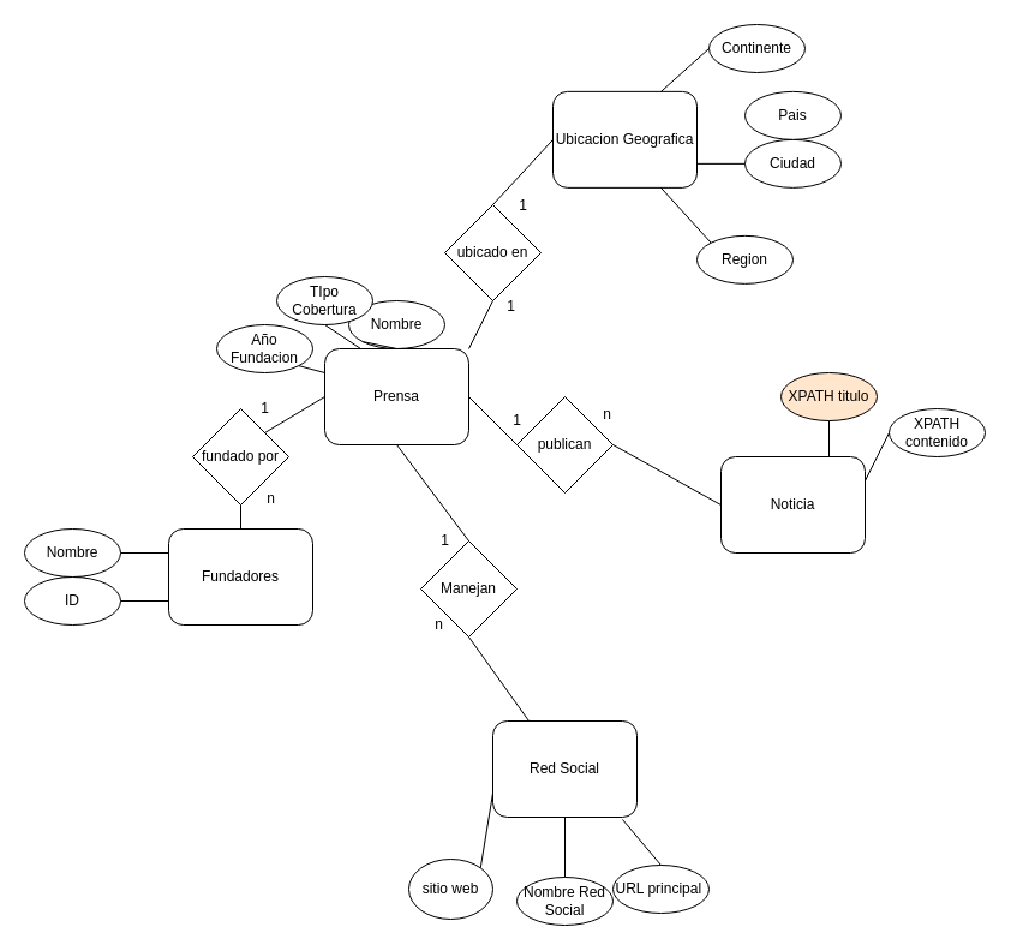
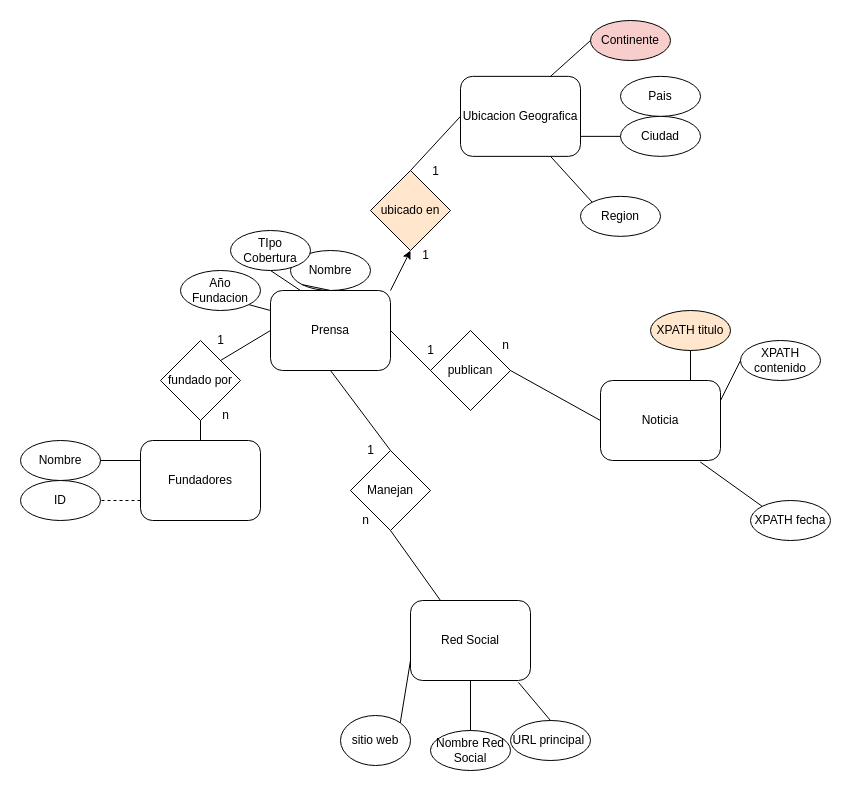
  <mxCell id="0" />
  <mxCell id="1" parent="0" />
  <mxCell id="2" value="Nombre" style="ellipse;whiteSpace=wrap;html=1;" parent="1" vertex="1"><mxGeometry x="290" y="250" width="80" height="40" as="geometry" /></mxCell>
  <mxCell id="3" value="Ciudad" style="ellipse;whiteSpace=wrap;html=1;" parent="1" vertex="1"><mxGeometry x="620" y="115.86" width="80" height="40" as="geometry" /></mxCell>
  <mxCell id="4" value="Region" style="ellipse;whiteSpace=wrap;html=1;" parent="1" vertex="1"><mxGeometry x="580" y="195.86" width="80" height="40" as="geometry" /></mxCell>
  <mxCell id="5" value="Pais" style="ellipse;whiteSpace=wrap;html=1;" parent="1" vertex="1"><mxGeometry x="620" y="75.86" width="80" height="40" as="geometry" /></mxCell>
- <mxCell id="6" value="Continente" style="ellipse;whiteSpace=wrap;html=1;" parent="1" vertex="1"><mxGeometry x="590" y="20" width="80" height="40" as="geometry" /></mxCell>
+ <mxCell id="6" value="Continente" style="ellipse;whiteSpace=wrap;html=1;fillColor=#f8cecc;" parent="1" vertex="1"><mxGeometry x="590" y="20" width="80" height="40" as="geometry" /></mxCell>
  <mxCell id="7" value="Nombre" style="ellipse;whiteSpace=wrap;html=1;" parent="1" vertex="1"><mxGeometry x="20" y="440" width="80" height="40" as="geometry" /></mxCell>
  <mxCell id="8" value="Fundadores" style="rounded=1;whiteSpace=wrap;html=1;" parent="1" vertex="1"><mxGeometry x="140" y="440" width="120" height="80" as="geometry" /></mxCell>
  <mxCell id="9" style="edgeStyle=none;html=1;exitX=0.25;exitY=0;exitDx=0;exitDy=0;entryX=0.5;entryY=1;entryDx=0;entryDy=0;strokeColor=none;" parent="1" source="10" target="12" edge="1"><mxGeometry relative="1" as="geometry" /></mxCell>
  <mxCell id="10" value="Prensa" style="rounded=1;whiteSpace=wrap;html=1;" parent="1" vertex="1"><mxGeometry x="270" y="290" width="120" height="80" as="geometry" /></mxCell>
  <mxCell id="11" value="Año Fundacion" style="ellipse;whiteSpace=wrap;html=1;" parent="1" vertex="1"><mxGeometry y="270" width="80" height="40" as="geometry" x="180" /></mxCell>
  <mxCell id="12" value="TIpo Cobertura" style="ellipse;whiteSpace=wrap;html=1;" parent="1" vertex="1"><mxGeometry x="230" y="230" width="80" height="40" as="geometry" /></mxCell>
  <mxCell id="13" value="Ubicacion Geografica" style="rounded=1;whiteSpace=wrap;html=1;" parent="1" vertex="1"><mxGeometry x="460" y="75.86" width="120" height="80" as="geometry" /></mxCell>
  <mxCell id="14" value="Red Social" style="rounded=1;whiteSpace=wrap;html=1;" parent="1" vertex="1"><mxGeometry x="410" y="600" width="120" height="80" as="geometry" /></mxCell>
  <mxCell id="15" value="Nombre Red Social" style="ellipse;whiteSpace=wrap;html=1;" parent="1" vertex="1"><mxGeometry x="430" y="730" width="80" height="40" as="geometry" /></mxCell>
  <mxCell id="16" value="ID" style="ellipse;whiteSpace=wrap;html=1;" parent="1" vertex="1"><mxGeometry x="20" y="480" width="80" height="40" as="geometry" /></mxCell>
  <mxCell id="17" value="URL principal&amp;nbsp;" style="ellipse;whiteSpace=wrap;html=1;" parent="1" vertex="1"><mxGeometry x="510" y="720" width="80" height="40" as="geometry" /></mxCell>
  <mxCell id="18" value="" style="endArrow=none;html=1;entryX=0.5;entryY=0;entryDx=0;entryDy=0;exitX=0.9;exitY=1.025;exitDx=0;exitDy=0;exitPerimeter=0;" parent="1" source="14" target="17" edge="1"><mxGeometry width="50" height="50" relative="1" as="geometry"><mxPoint x="570" y="660" as="sourcePoint" /><mxPoint x="620" y="610" as="targetPoint" /></mxGeometry></mxCell>
  <mxCell id="19" value="" style="endArrow=none;html=1;entryX=0.5;entryY=0;entryDx=0;entryDy=0;exitX=0.5;exitY=1;exitDx=0;exitDy=0;" parent="1" source="14" target="15" edge="1"><mxGeometry width="50" height="50" relative="1" as="geometry"><mxPoint x="630" y="500" as="sourcePoint" /><mxPoint x="650" y="490" as="targetPoint" /></mxGeometry></mxCell>
  <mxCell id="20" value="" style="endArrow=none;html=1;entryX=0;entryY=0.5;entryDx=0;entryDy=0;exitX=0.75;exitY=0;exitDx=0;exitDy=0;" parent="1" source="13" target="6" edge="1"><mxGeometry width="50" height="50" relative="1" as="geometry"><mxPoint x="510" y="85.86" as="sourcePoint" /><mxPoint x="591.716" y="30.002" as="targetPoint" /></mxGeometry></mxCell>
  <mxCell id="21" value="" style="endArrow=none;html=1;entryX=0;entryY=0.5;entryDx=0;entryDy=0;exitX=1;exitY=0.75;exitDx=0;exitDy=0;" parent="1" source="13" target="3" edge="1"><mxGeometry width="50" height="50" relative="1" as="geometry"><mxPoint x="590" y="113.86" as="sourcePoint" /><mxPoint x="630" y="105.86" as="targetPoint" /></mxGeometry></mxCell>
  <mxCell id="22" value="" style="endArrow=none;html=1;entryX=0.75;entryY=1;entryDx=0;entryDy=0;exitX=0;exitY=0;exitDx=0;exitDy=0;" parent="1" source="4" target="13" edge="1"><mxGeometry width="50" height="50" relative="1" as="geometry"><mxPoint x="600" y="123.86" as="sourcePoint" /><mxPoint x="640" y="115.86" as="targetPoint" /></mxGeometry></mxCell>
  <mxCell id="23" value="" style="endArrow=none;html=1;entryX=1;entryY=1;entryDx=0;entryDy=0;exitX=0;exitY=0.25;exitDx=0;exitDy=0;" parent="1" source="10" target="11" edge="1"><mxGeometry width="50" height="50" relative="1" as="geometry"><mxPoint x="190" y="600" as="sourcePoint" /><mxPoint x="240" y="550" as="targetPoint" /></mxGeometry></mxCell>
  <mxCell id="24" value="" style="endArrow=none;html=1;entryX=0.5;entryY=1;entryDx=0;entryDy=0;exitX=0.25;exitY=0;exitDx=0;exitDy=0;" parent="1" source="10" target="12" edge="1"><mxGeometry width="50" height="50" relative="1" as="geometry"><mxPoint x="340" y="315.86" as="sourcePoint" /><mxPoint x="288.284" y="270.002" as="targetPoint" /></mxGeometry></mxCell>
  <mxCell id="25" value="" style="endArrow=none;html=1;entryX=0;entryY=1;entryDx=0;entryDy=0;exitX=0.5;exitY=0;exitDx=0;exitDy=0;" parent="1" source="10" target="2" edge="1"><mxGeometry width="50" height="50" relative="1" as="geometry"><mxPoint x="481.72" y="349.86" as="sourcePoint" /><mxPoint x="430.004" y="304.002" as="targetPoint" /></mxGeometry></mxCell>
  <mxCell id="26" value="" style="endArrow=none;html=1;entryX=1;entryY=0.5;entryDx=0;entryDy=0;exitX=0;exitY=0.25;exitDx=0;exitDy=0;" parent="1" source="8" target="7" edge="1"><mxGeometry width="50" height="50" relative="1" as="geometry"><mxPoint x="191.72" y="430" as="sourcePoint" /><mxPoint x="140.004" y="384.142" as="targetPoint" /></mxGeometry></mxCell>
- <mxCell id="27" value="" style="endArrow=none;html=1;entryX=1;entryY=0.5;entryDx=0;entryDy=0;exitX=0;exitY=0.75;exitDx=0;exitDy=0;" parent="1" source="8" target="16" edge="1"><mxGeometry width="50" height="50" relative="1" as="geometry"><mxPoint x="150" y="470" as="sourcePoint" /><mxPoint x="110" y="470" as="targetPoint" /></mxGeometry></mxCell>
+ <mxCell id="27" value="" style="endArrow=none;html=1;entryX=1;entryY=0.5;entryDx=0;entryDy=0;exitX=0;exitY=0.75;exitDx=0;exitDy=0;dashed=1;" parent="1" source="8" target="16" edge="1"><mxGeometry width="50" height="50" relative="1" as="geometry"><mxPoint x="150" y="470" as="sourcePoint" /><mxPoint x="110" y="470" as="targetPoint" /></mxGeometry></mxCell>
  <mxCell id="28" value="sitio web" style="ellipse;whiteSpace=wrap;html=1;" vertex="1" parent="1"><mxGeometry x="340" y="715" width="70" height="50" as="geometry" /></mxCell>
  <mxCell id="29" value="" style="endArrow=none;html=1;exitX=0;exitY=0.75;exitDx=0;exitDy=0;entryX=1;entryY=0;entryDx=0;entryDy=0;" edge="1" parent="1" source="14" target="28"><mxGeometry width="50" height="50" relative="1" as="geometry"><mxPoint x="450" y="690" as="sourcePoint" /><mxPoint x="405" y="730" as="targetPoint" /></mxGeometry></mxCell>
  <mxCell id="30" value="Noticia" style="rounded=1;whiteSpace=wrap;html=1;" vertex="1" parent="1"><mxGeometry x="600" y="380" width="120" height="80" as="geometry" /></mxCell>
+ <mxCell id="31" value="XPATH fecha" style="ellipse;whiteSpace=wrap;html=1;" vertex="1" parent="1"><mxGeometry x="750" y="500" width="80" height="40" as="geometry" /></mxCell>
  <mxCell id="32" value="XPATH titulo" style="ellipse;whiteSpace=wrap;html=1;fillColor=#ffe6cc;" vertex="1" parent="1"><mxGeometry x="650" y="310" width="80" height="40" as="geometry" /></mxCell>
  <mxCell id="33" value="XPATH contenido" style="ellipse;whiteSpace=wrap;html=1;" vertex="1" parent="1"><mxGeometry x="740" y="340" width="80" height="40" as="geometry" /></mxCell>
+ <mxCell id="34" value="" style="endArrow=none;html=1;entryX=0;entryY=0;entryDx=0;entryDy=0;exitX=0.831;exitY=1.018;exitDx=0;exitDy=0;exitPerimeter=0;" edge="1" parent="1" source="30" target="31"><mxGeometry width="50" height="50" relative="1" as="geometry"><mxPoint x="710" y="460" as="sourcePoint" /><mxPoint x="610" y="360" as="targetPoint" /></mxGeometry></mxCell>
  <mxCell id="35" value="" style="endArrow=none;html=1;entryX=0.5;entryY=1;entryDx=0;entryDy=0;exitX=0.75;exitY=0;exitDx=0;exitDy=0;" edge="1" parent="1" source="30" target="32"><mxGeometry width="50" height="50" relative="1" as="geometry"><mxPoint x="705.96" y="372.2" as="sourcePoint" /><mxPoint x="674.04" y="350" as="targetPoint" /></mxGeometry></mxCell>
  <mxCell id="36" value="" style="endArrow=none;html=1;entryX=1;entryY=0.25;entryDx=0;entryDy=0;exitX=0;exitY=0.5;exitDx=0;exitDy=0;" edge="1" parent="1" source="33" target="30"><mxGeometry width="50" height="50" relative="1" as="geometry"><mxPoint x="761.92" y="420" as="sourcePoint" /><mxPoint x="730" y="397.8" as="targetPoint" /></mxGeometry></mxCell>
  <mxCell id="37" value="fundado por" style="rhombus;whiteSpace=wrap;html=1;" vertex="1" parent="1"><mxGeometry x="160" y="340" width="80" height="80" as="geometry" /></mxCell>
  <mxCell id="38" value="" style="endArrow=none;html=1;exitX=0.5;exitY=0;exitDx=0;exitDy=0;entryX=0.5;entryY=1;entryDx=0;entryDy=0;" edge="1" parent="1" source="8" target="37"><mxGeometry width="50" height="50" relative="1" as="geometry"><mxPoint x="310" y="300" as="sourcePoint" /><mxPoint x="250" y="430" as="targetPoint" /></mxGeometry></mxCell>
  <mxCell id="39" value="" style="endArrow=none;html=1;entryX=1;entryY=0;entryDx=0;entryDy=0;exitX=0;exitY=0.5;exitDx=0;exitDy=0;" edge="1" parent="1" source="10" target="37"><mxGeometry width="50" height="50" relative="1" as="geometry"><mxPoint x="280" y="320" as="sourcePoint" /><mxPoint x="258.284" y="314.142" as="targetPoint" /></mxGeometry></mxCell>
  <mxCell id="40" value="n" style="text;html=1;align=center;verticalAlign=middle;resizable=0;points=[];autosize=1;strokeColor=none;fillColor=none;" vertex="1" parent="1"><mxGeometry x="210" y="400" width="30" height="30" as="geometry" /></mxCell>
  <mxCell id="41" value="Manejan" style="rhombus;whiteSpace=wrap;html=1;" vertex="1" parent="1"><mxGeometry x="350" y="450" width="80" height="80" as="geometry" /></mxCell>
  <mxCell id="42" value="" style="endArrow=none;html=1;entryX=0.5;entryY=1;entryDx=0;entryDy=0;exitX=0.25;exitY=0;exitDx=0;exitDy=0;" edge="1" parent="1" source="14" target="41"><mxGeometry width="50" height="50" relative="1" as="geometry"><mxPoint x="550" y="400" as="sourcePoint" /><mxPoint x="538.08" y="367.8" as="targetPoint" /></mxGeometry></mxCell>
  <mxCell id="43" value="" style="endArrow=none;html=1;entryX=0.5;entryY=0;entryDx=0;entryDy=0;exitX=0.5;exitY=1;exitDx=0;exitDy=0;" edge="1" parent="1" source="10" target="41"><mxGeometry width="50" height="50" relative="1" as="geometry"><mxPoint x="450" y="610" as="sourcePoint" /><mxPoint x="420" y="530" as="targetPoint" /></mxGeometry></mxCell>
  <mxCell id="44" value="n" style="text;html=1;align=center;verticalAlign=middle;resizable=0;points=[];autosize=1;strokeColor=none;fillColor=none;" vertex="1" parent="1"><mxGeometry x="350" y="505" width="30" height="30" as="geometry" /></mxCell>
  <mxCell id="45" value="1" style="text;html=1;align=center;verticalAlign=middle;resizable=0;points=[];autosize=1;strokeColor=none;fillColor=none;" vertex="1" parent="1"><mxGeometry x="355" y="435" width="30" height="30" as="geometry" /></mxCell>
  <mxCell id="46" value="1" style="text;html=1;align=center;verticalAlign=middle;resizable=0;points=[];autosize=1;strokeColor=none;fillColor=none;" vertex="1" parent="1"><mxGeometry x="205" y="325" width="30" height="30" as="geometry" /></mxCell>
- <mxCell id="47" value="ubicado en" style="rhombus;whiteSpace=wrap;html=1;" vertex="1" parent="1"><mxGeometry x="370" y="170" width="80" height="80" as="geometry" /></mxCell>
- <mxCell id="48" value="" style="endArrow=none;html=1;entryX=0.5;entryY=1;entryDx=0;entryDy=0;exitX=1;exitY=0;exitDx=0;exitDy=0;" edge="1" parent="1" source="10" target="47"><mxGeometry width="50" height="50" relative="1" as="geometry"><mxPoint x="340" y="380" as="sourcePoint" /><mxPoint x="400" y="460" as="targetPoint" /></mxGeometry></mxCell>
+ <mxCell id="47" value="ubicado en" style="rhombus;whiteSpace=wrap;html=1;fillColor=#ffe6cc;" vertex="1" parent="1"><mxGeometry x="370" y="170" width="80" height="80" as="geometry" /></mxCell>
+ <mxCell id="48" value="" style="endArrow=classic;html=1;entryX=0.5;entryY=1;entryDx=0;entryDy=0;exitX=1;exitY=0;exitDx=0;exitDy=0;" edge="1" parent="1" source="10" target="47"><mxGeometry width="50" height="50" relative="1" as="geometry"><mxPoint x="340" y="380" as="sourcePoint" /><mxPoint x="400" y="460" as="targetPoint" /></mxGeometry></mxCell>
  <mxCell id="49" value="" style="endArrow=none;html=1;entryX=0;entryY=0.5;entryDx=0;entryDy=0;exitX=0.5;exitY=0;exitDx=0;exitDy=0;" edge="1" parent="1" source="47" target="13"><mxGeometry width="50" height="50" relative="1" as="geometry"><mxPoint x="400" y="300" as="sourcePoint" /><mxPoint x="420" y="260" as="targetPoint" /></mxGeometry></mxCell>
  <mxCell id="50" value="1" style="text;html=1;align=center;verticalAlign=middle;resizable=0;points=[];autosize=1;strokeColor=none;fillColor=none;" vertex="1" parent="1"><mxGeometry x="420" y="155.86" width="30" height="30" as="geometry" /></mxCell>
  <mxCell id="51" value="1" style="text;html=1;align=center;verticalAlign=middle;resizable=0;points=[];autosize=1;strokeColor=none;fillColor=none;" vertex="1" parent="1"><mxGeometry x="410" y="240" width="30" height="30" as="geometry" /></mxCell>
  <mxCell id="52" value="publican" style="rhombus;whiteSpace=wrap;html=1;" vertex="1" parent="1"><mxGeometry x="430" y="330" width="80" height="80" as="geometry" /></mxCell>
  <mxCell id="53" value="" style="endArrow=none;html=1;entryX=0;entryY=0.5;entryDx=0;entryDy=0;exitX=1;exitY=0.5;exitDx=0;exitDy=0;" edge="1" parent="1" source="10" target="52"><mxGeometry width="50" height="50" relative="1" as="geometry"><mxPoint x="400" y="300" as="sourcePoint" /><mxPoint x="420" y="260" as="targetPoint" /></mxGeometry></mxCell>
  <mxCell id="54" value="" style="endArrow=none;html=1;entryX=0;entryY=0.5;entryDx=0;entryDy=0;" edge="1" parent="1" target="30"><mxGeometry width="50" height="50" relative="1" as="geometry"><mxPoint x="510" y="370" as="sourcePoint" /><mxPoint x="440" y="380" as="targetPoint" /></mxGeometry></mxCell>
  <mxCell id="55" value="1" style="text;html=1;align=center;verticalAlign=middle;resizable=0;points=[];autosize=1;strokeColor=none;fillColor=none;" vertex="1" parent="1"><mxGeometry x="415" y="335" width="30" height="30" as="geometry" /></mxCell>
  <mxCell id="56" value="n" style="text;html=1;align=center;verticalAlign=middle;resizable=0;points=[];autosize=1;strokeColor=none;fillColor=none;" vertex="1" parent="1"><mxGeometry x="490" y="330" width="30" height="30" as="geometry" /></mxCell>
